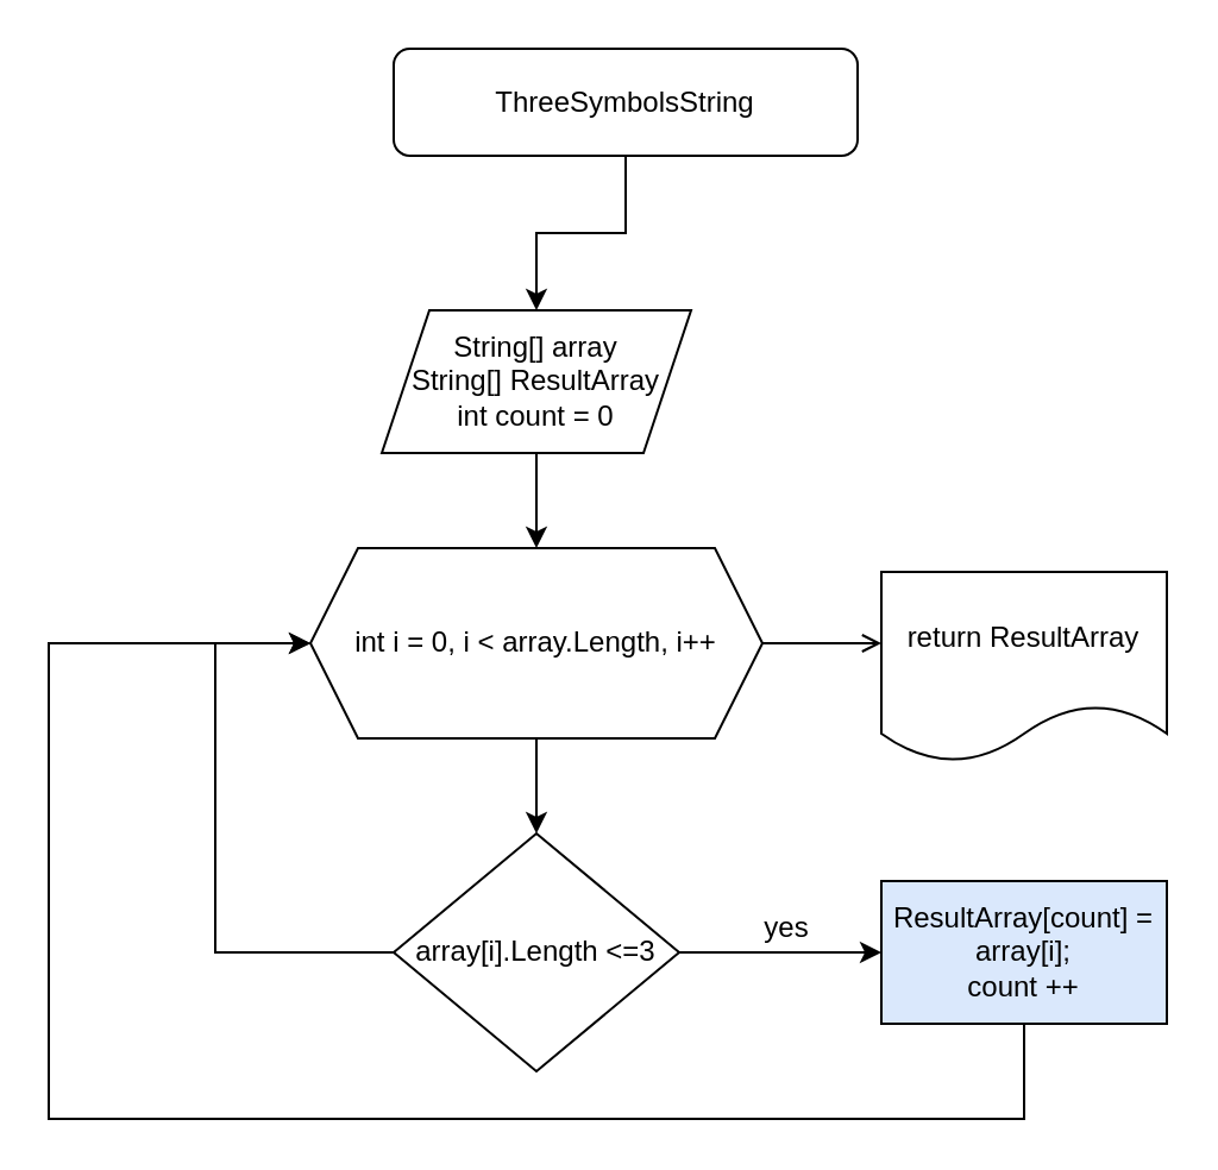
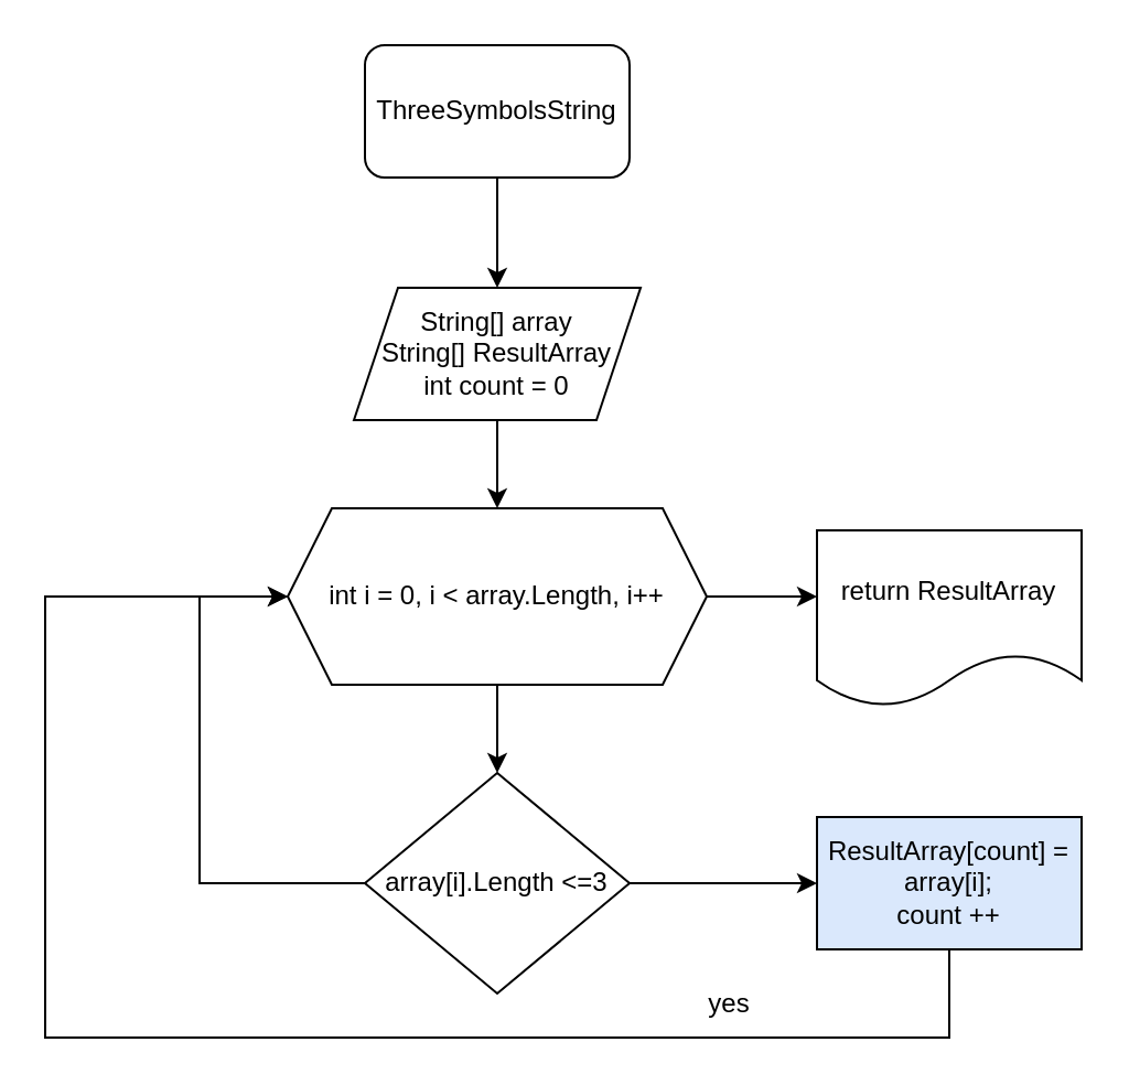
  <mxCell id="0" />
  <mxCell id="1" parent="0" />
  <mxCell id="2" style="edgeStyle=orthogonalEdgeStyle;rounded=0;orthogonalLoop=1;jettySize=auto;html=1;entryX=0.5;entryY=0;entryDx=0;entryDy=0;" edge="1" parent="1" source="3" target="5"><mxGeometry relative="1" as="geometry" /></mxCell>
- <mxCell id="3" value="ThreeSymbolsString" style="rounded=1;whiteSpace=wrap;html=1;" vertex="1" parent="1"><mxGeometry x="165" y="20" width="195" height="45" as="geometry" /></mxCell>
+ <mxCell id="3" value="ThreeSymbolsString" style="rounded=1;whiteSpace=wrap;html=1;" vertex="1" parent="1"><mxGeometry x="165" y="20" width="120" height="60" as="geometry" /></mxCell>
  <mxCell id="4" style="edgeStyle=orthogonalEdgeStyle;rounded=0;orthogonalLoop=1;jettySize=auto;html=1;entryX=0.5;entryY=0;entryDx=0;entryDy=0;" edge="1" parent="1" source="5" target="8"><mxGeometry relative="1" as="geometry" /></mxCell>
  <mxCell id="5" value="String[] array&lt;br&gt;String[] ResultArray&lt;br&gt;int count = 0" style="shape=parallelogram;perimeter=parallelogramPerimeter;whiteSpace=wrap;html=1;fixedSize=1;" vertex="1" parent="1"><mxGeometry x="160" y="130" width="130" height="60" as="geometry" /></mxCell>
  <mxCell id="6" style="edgeStyle=orthogonalEdgeStyle;rounded=0;orthogonalLoop=1;jettySize=auto;html=1;entryX=0.5;entryY=0;entryDx=0;entryDy=0;" edge="1" parent="1" source="8" target="11"><mxGeometry relative="1" as="geometry" /></mxCell>
- <mxCell id="7" style="edgeStyle=orthogonalEdgeStyle;rounded=0;orthogonalLoop=1;jettySize=auto;html=1;endArrow=open;" edge="1" parent="1" source="8" target="14"><mxGeometry relative="1" as="geometry"><Array as="points"><mxPoint x="340" y="270" /><mxPoint x="340" y="270" /></Array></mxGeometry></mxCell>
+ <mxCell id="7" style="edgeStyle=orthogonalEdgeStyle;rounded=0;orthogonalLoop=1;jettySize=auto;html=1;" edge="1" parent="1" source="8" target="14"><mxGeometry relative="1" as="geometry"><Array as="points"><mxPoint x="340" y="270" /><mxPoint x="340" y="270" /></Array></mxGeometry></mxCell>
  <mxCell id="8" value="int i = 0, i &amp;lt; array.Length, i++" style="shape=hexagon;perimeter=hexagonPerimeter2;whiteSpace=wrap;html=1;fixedSize=1;" vertex="1" parent="1"><mxGeometry x="130" y="230" width="190" height="80" as="geometry" /></mxCell>
  <mxCell id="9" style="edgeStyle=orthogonalEdgeStyle;rounded=0;orthogonalLoop=1;jettySize=auto;html=1;entryX=0;entryY=0.5;entryDx=0;entryDy=0;" edge="1" parent="1" source="11" target="13"><mxGeometry relative="1" as="geometry" /></mxCell>
  <mxCell id="10" style="edgeStyle=orthogonalEdgeStyle;rounded=0;orthogonalLoop=1;jettySize=auto;html=1;entryX=0;entryY=0.5;entryDx=0;entryDy=0;" edge="1" parent="1" source="11" target="8"><mxGeometry relative="1" as="geometry"><Array as="points"><mxPoint x="90" y="400" /><mxPoint x="90" y="270" /></Array></mxGeometry></mxCell>
  <mxCell id="11" value="array[i].Length &amp;lt;=3" style="rhombus;whiteSpace=wrap;html=1;" vertex="1" parent="1"><mxGeometry x="165" y="350" width="120" height="100" as="geometry" /></mxCell>
  <mxCell id="12" style="edgeStyle=orthogonalEdgeStyle;rounded=0;orthogonalLoop=1;jettySize=auto;html=1;" edge="1" parent="1" source="13"><mxGeometry relative="1" as="geometry"><mxPoint x="130" y="270" as="targetPoint" /><Array as="points"><mxPoint x="430" y="470" /><mxPoint x="20" y="470" /><mxPoint x="20" y="270" /></Array></mxGeometry></mxCell>
  <mxCell id="13" value="ResultArray[count] = array[i]; &lt;br&gt;count ++" style="rounded=0;whiteSpace=wrap;html=1;fillColor=#dae8fc;" vertex="1" parent="1"><mxGeometry x="370" y="370" width="120" height="60" as="geometry" /></mxCell>
  <mxCell id="14" value="return ResultArray" style="shape=document;whiteSpace=wrap;html=1;boundedLbl=1;" vertex="1" parent="1"><mxGeometry x="370" y="240" width="120" height="80" as="geometry" /></mxCell>
- <mxCell id="15" value="yes" style="text;html=1;align=center;verticalAlign=middle;resizable=0;points=[];autosize=1;strokeColor=none;fillColor=none;" vertex="1" parent="1"><mxGeometry x="310" y="375" width="40" height="30" as="geometry" /></mxCell>
+ <mxCell id="15" value="yes" style="text;html=1;align=center;verticalAlign=middle;resizable=0;points=[];autosize=1;strokeColor=none;fillColor=none;" vertex="1" parent="1"><mxGeometry x="310" y="440" width="40" height="30" as="geometry" /></mxCell>
